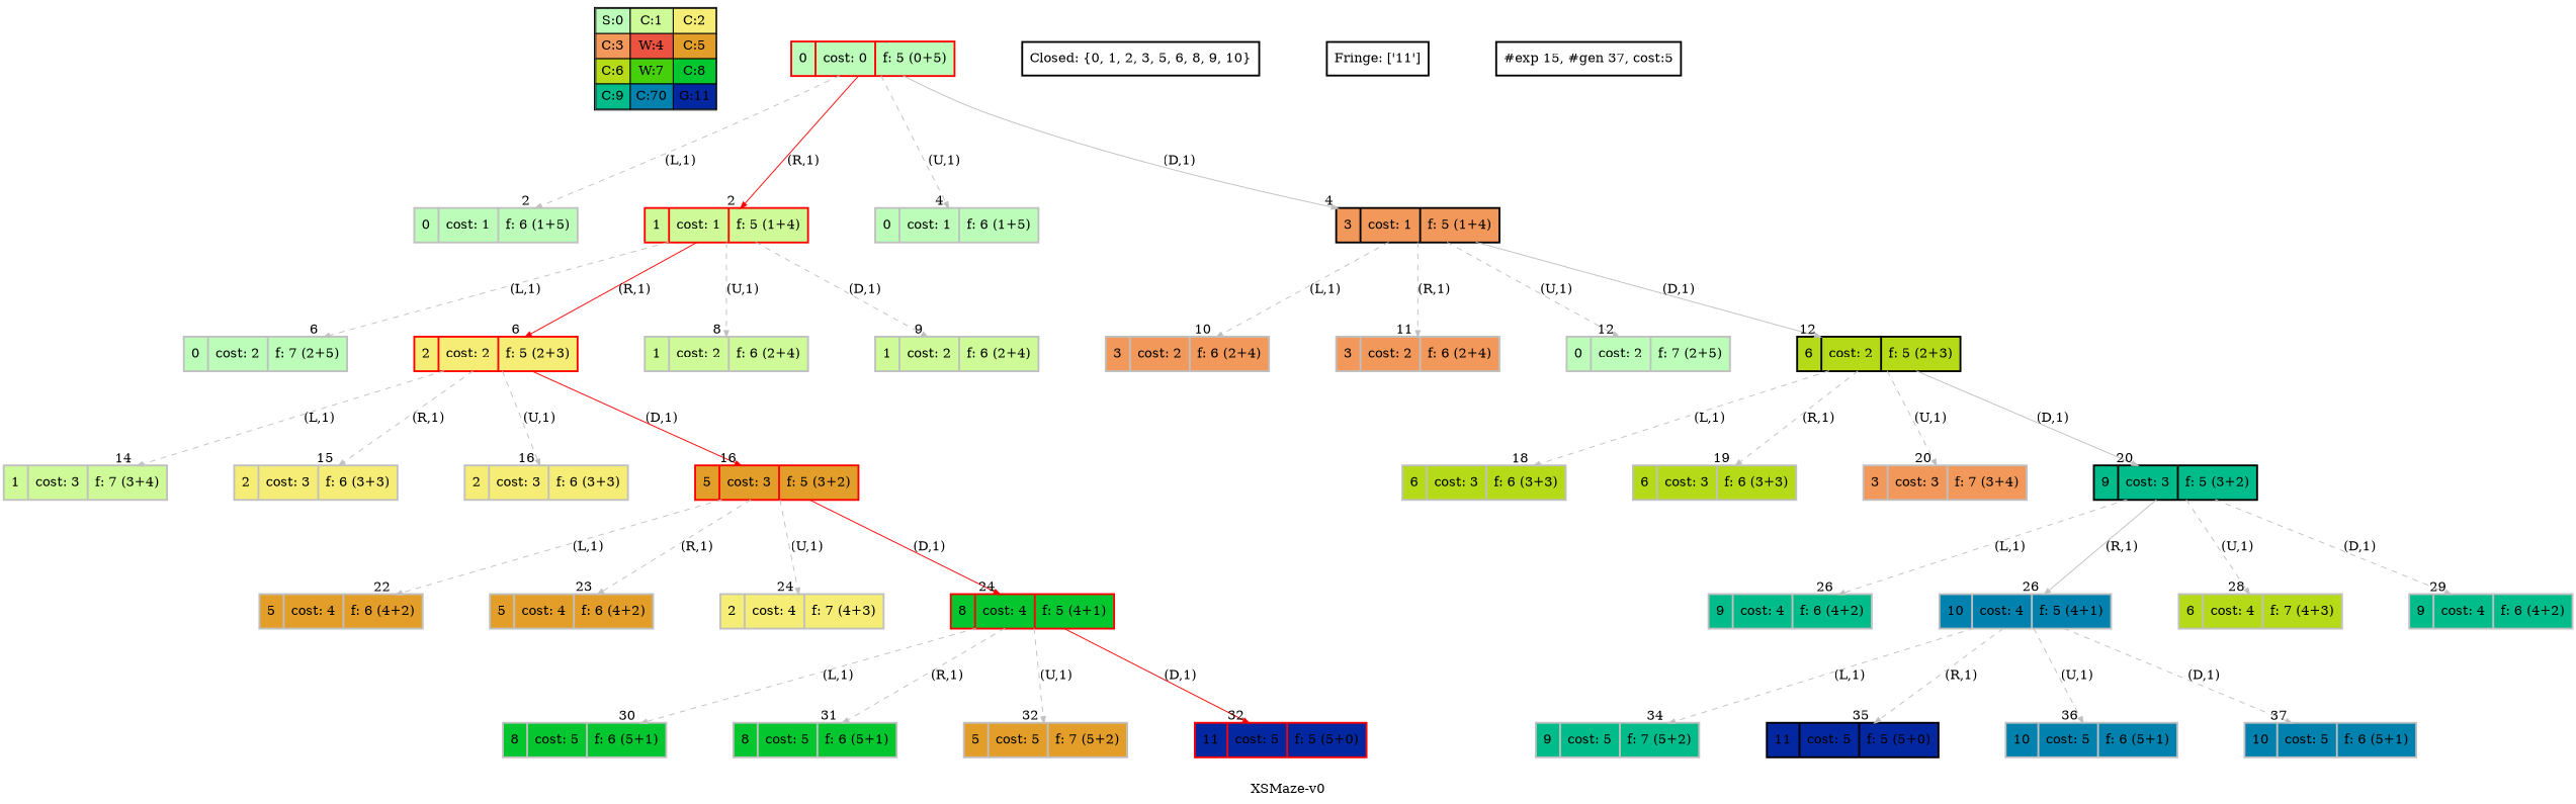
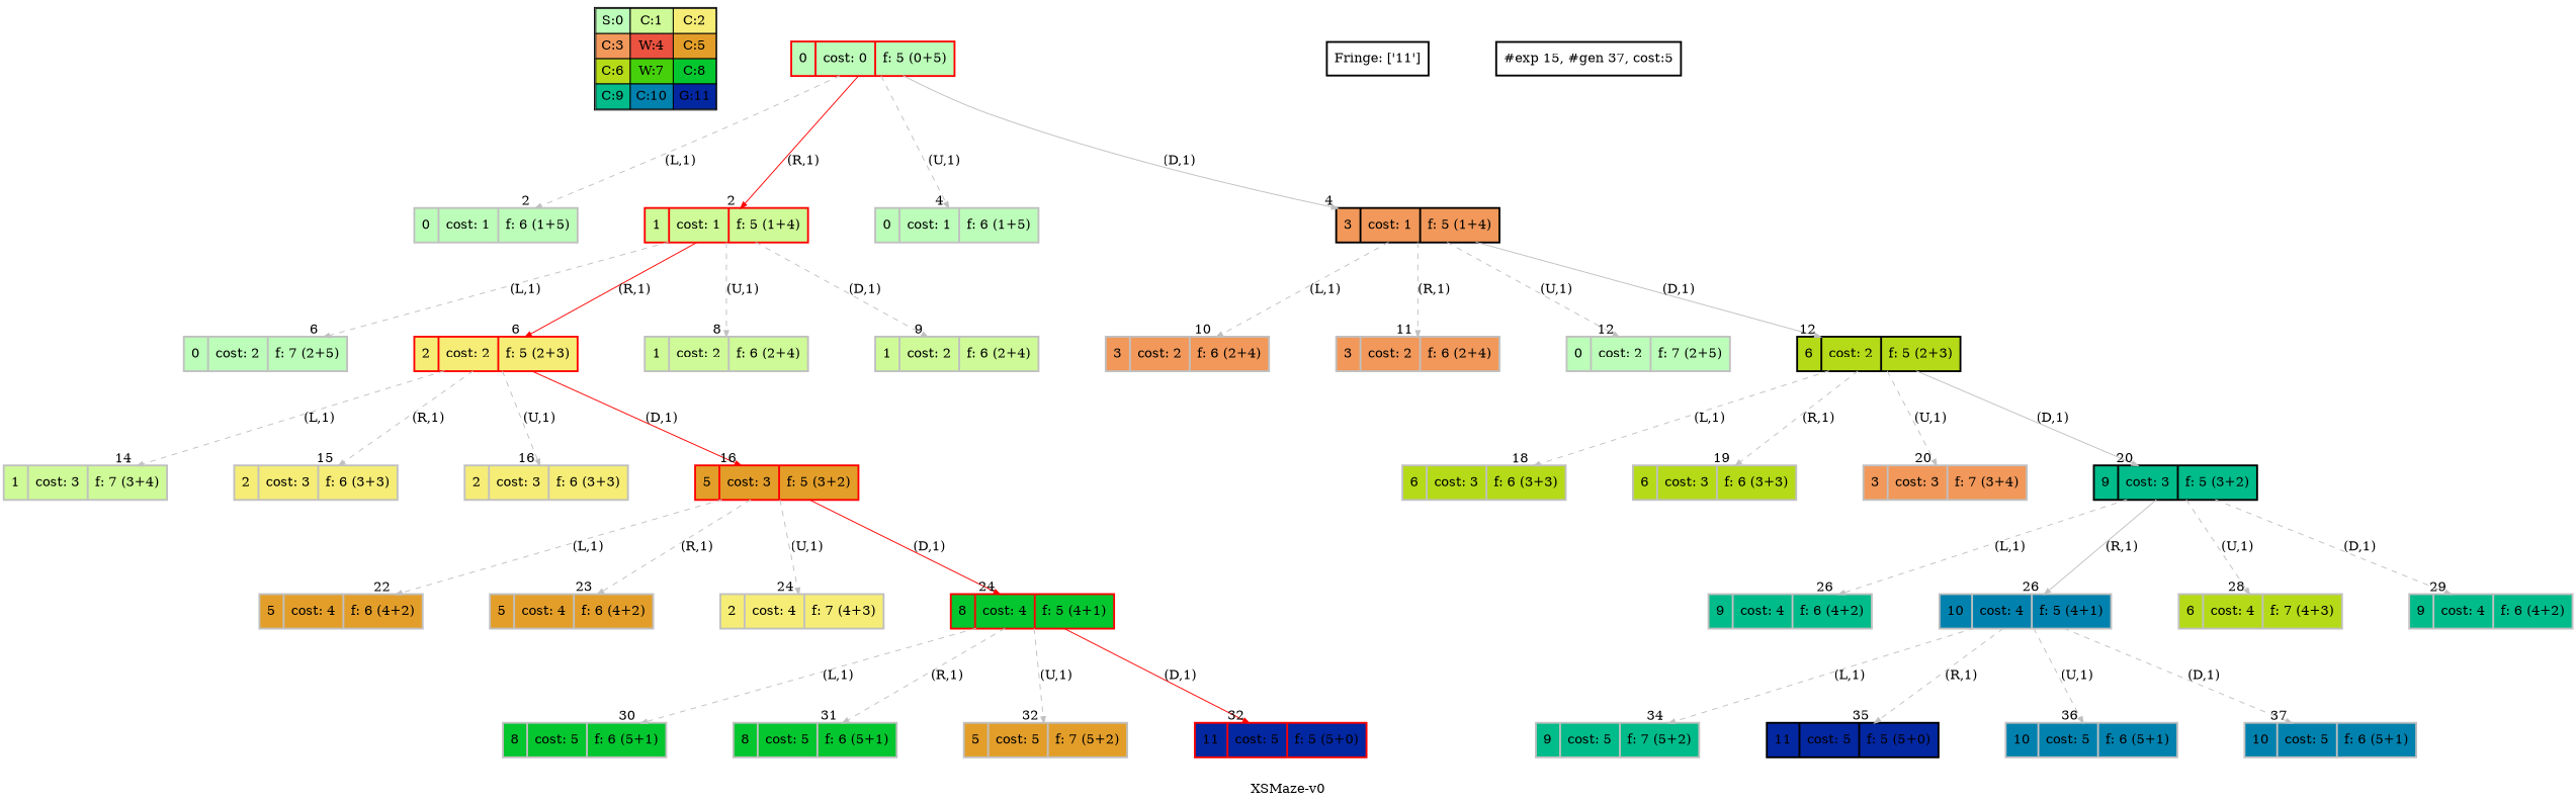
  digraph {
    label="XSMaze-v0"
    nodesep=1
    ranksep=1.2
    node [penwidth=2 shape=record color=grey fillcolor="0.32745098 0.267733   0.99083125 1.        " style=filled]
    edge [arrowsize=0.7 color=grey headlabel=" 2 " style=dashed]
-   n1 [label=<<table border="1" cellpadding="5" cellspacing="0" cellborder="1"><tr><td bgcolor="0.32745098 0.267733   0.99083125 1.        ">S:0</td><td bgcolor="0.24117647 0.39545121 0.97940977 1.        ">C:1</td><td bgcolor="0.15490196 0.51591783 0.96349314 1.        ">C:2</td></tr><tr><td bgcolor="0.06862745 0.62692381 0.94315443 1.        ">C:3</td><td bgcolor="0.01764706 0.72643357 0.91848699 1.        ">W:4</td><td bgcolor="0.10392157 0.81262237 0.88960401 1.        ">C:5</td></tr><tr><td bgcolor="0.19803922 0.88960401 0.8534438  1.        ">C:6</td><td bgcolor="0.28431373 0.94315443 0.81619691 1.        ">W:7</td><td bgcolor="0.37058824 0.97940977 0.77520398 1.        ">C:8</td></tr><tr><td bgcolor="0.45686275 0.99770518 0.73065313 1.        ">C:9</td><td bgcolor="0.54313725 0.99770518 0.68274886 1.        ">C:70</td><td bgcolor="0.62941176 0.97940977 0.63171101 1.        ">G:11</td></tr></table>> shape=plaintext color="" fillcolor="" style=""]
+   n1 [label=<<table border="1" cellpadding="5" cellspacing="0" cellborder="1"><tr><td bgcolor="0.32745098 0.267733   0.99083125 1.        ">S:0</td><td bgcolor="0.24117647 0.39545121 0.97940977 1.        ">C:1</td><td bgcolor="0.15490196 0.51591783 0.96349314 1.        ">C:2</td></tr><tr><td bgcolor="0.06862745 0.62692381 0.94315443 1.        ">C:3</td><td bgcolor="0.01764706 0.72643357 0.91848699 1.        ">W:4</td><td bgcolor="0.10392157 0.81262237 0.88960401 1.        ">C:5</td></tr><tr><td bgcolor="0.19803922 0.88960401 0.8534438  1.        ">C:6</td><td bgcolor="0.28431373 0.94315443 0.81619691 1.        ">W:7</td><td bgcolor="0.37058824 0.97940977 0.77520398 1.        ">C:8</td></tr><tr><td bgcolor="0.45686275 0.99770518 0.73065313 1.        ">C:9</td><td bgcolor="0.54313725 0.99770518 0.68274886 1.        ">C:10</td><td bgcolor="0.62941176 0.97940977 0.63171101 1.        ">G:11</td></tr></table>> shape=plaintext color="" fillcolor="" style=""]
    n2 [color=red label="<f0>0 |<f1> cost: 0 |<f2> f: 5 (0+5)"]
    n3 [label="<f0>0 |<f1> cost: 1 |<f2> f: 6 (1+5)"]
    n4 [color=red fillcolor="0.24117647 0.39545121 0.97940977 1.        " label="<f0>1 |<f1> cost: 1 |<f2> f: 5 (1+4)"]
    n5 [label="<f0>0 |<f1> cost: 1 |<f2> f: 6 (1+5)"]
    n6 [color=black fillcolor="0.06862745 0.62692381 0.94315443 1.        " label="<f0>3 |<f1> cost: 1 |<f2> f: 5 (1+4)"]
    n7 [label="<f0>0 |<f1> cost: 2 |<f2> f: 7 (2+5)"]
    n8 [color=red fillcolor="0.15490196 0.51591783 0.96349314 1.        " label="<f0>2 |<f1> cost: 2 |<f2> f: 5 (2+3)"]
    n9 [fillcolor="0.24117647 0.39545121 0.97940977 1.        " label="<f0>1 |<f1> cost: 2 |<f2> f: 6 (2+4)"]
    n10 [fillcolor="0.24117647 0.39545121 0.97940977 1.        " label="<f0>1 |<f1> cost: 2 |<f2> f: 6 (2+4)"]
    n11 [fillcolor="0.06862745 0.62692381 0.94315443 1.        " label="<f0>3 |<f1> cost: 2 |<f2> f: 6 (2+4)"]
    n12 [fillcolor="0.06862745 0.62692381 0.94315443 1.        " label="<f0>3 |<f1> cost: 2 |<f2> f: 6 (2+4)"]
    n13 [label="<f0>0 |<f1> cost: 2 |<f2> f: 7 (2+5)"]
    n14 [color=black fillcolor="0.19803922 0.88960401 0.8534438  1.        " label="<f0>6 |<f1> cost: 2 |<f2> f: 5 (2+3)"]
-   n15 [label="Closed: {0, 1, 2, 3, 5, 6, 8, 9, 10}" shape=box color="" fillcolor="" style=""]
    n16 [label="Fringe: ['11']" shape=box color="" fillcolor="" style=""]
    n17 [fillcolor="0.24117647 0.39545121 0.97940977 1.        " label="<f0>1 |<f1> cost: 3 |<f2> f: 7 (3+4)"]
    n18 [fillcolor="0.15490196 0.51591783 0.96349314 1.        " label="<f0>2 |<f1> cost: 3 |<f2> f: 6 (3+3)"]
    n19 [fillcolor="0.15490196 0.51591783 0.96349314 1.        " label="<f0>2 |<f1> cost: 3 |<f2> f: 6 (3+3)"]
    n20 [color=red fillcolor="0.10392157 0.81262237 0.88960401 1.        " label="<f0>5 |<f1> cost: 3 |<f2> f: 5 (3+2)"]
    n21 [fillcolor="0.19803922 0.88960401 0.8534438  1.        " label="<f0>6 |<f1> cost: 3 |<f2> f: 6 (3+3)"]
    n22 [fillcolor="0.19803922 0.88960401 0.8534438  1.        " label="<f0>6 |<f1> cost: 3 |<f2> f: 6 (3+3)"]
    n23 [fillcolor="0.06862745 0.62692381 0.94315443 1.        " label="<f0>3 |<f1> cost: 3 |<f2> f: 7 (3+4)"]
    n24 [color=black fillcolor="0.45686275 0.99770518 0.73065313 1.        " label="<f0>9 |<f1> cost: 3 |<f2> f: 5 (3+2)"]
    n25 [fillcolor="0.10392157 0.81262237 0.88960401 1.        " label="<f0>5 |<f1> cost: 4 |<f2> f: 6 (4+2)"]
    n26 [fillcolor="0.10392157 0.81262237 0.88960401 1.        " label="<f0>5 |<f1> cost: 4 |<f2> f: 6 (4+2)"]
    n27 [fillcolor="0.15490196 0.51591783 0.96349314 1.        " label="<f0>2 |<f1> cost: 4 |<f2> f: 7 (4+3)"]
    n28 [color=red fillcolor="0.37058824 0.97940977 0.77520398 1.        " label="<f0>8 |<f1> cost: 4 |<f2> f: 5 (4+1)"]
    n29 [fillcolor="0.45686275 0.99770518 0.73065313 1.        " label="<f0>9 |<f1> cost: 4 |<f2> f: 6 (4+2)"]
    n30 [fillcolor="0.54313725 0.99770518 0.68274886 1.        " label="<f0>10 |<f1> cost: 4 |<f2> f: 5 (4+1)"]
    n31 [fillcolor="0.19803922 0.88960401 0.8534438  1.        " label="<f0>6 |<f1> cost: 4 |<f2> f: 7 (4+3)"]
    n32 [fillcolor="0.45686275 0.99770518 0.73065313 1.        " label="<f0>9 |<f1> cost: 4 |<f2> f: 6 (4+2)"]
    n33 [fillcolor="0.37058824 0.97940977 0.77520398 1.        " label="<f0>8 |<f1> cost: 5 |<f2> f: 6 (5+1)"]
    n34 [fillcolor="0.37058824 0.97940977 0.77520398 1.        " label="<f0>8 |<f1> cost: 5 |<f2> f: 6 (5+1)"]
    n35 [fillcolor="0.10392157 0.81262237 0.88960401 1.        " label="<f0>5 |<f1> cost: 5 |<f2> f: 7 (5+2)"]
    n36 [color=red fillcolor="0.62941176 0.97940977 0.63171101 1.        " label="<f0>11 |<f1> cost: 5 |<f2> f: 5 (5+0)"]
    n37 [fillcolor="0.45686275 0.99770518 0.73065313 1.        " label="<f0>9 |<f1> cost: 5 |<f2> f: 7 (5+2)"]
    n38 [color=black fillcolor="0.62941176 0.97940977 0.63171101 1.        " label="<f0>11 |<f1> cost: 5 |<f2> f: 5 (5+0)"]
    n39 [fillcolor="0.54313725 0.99770518 0.68274886 1.        " label="<f0>10 |<f1> cost: 5 |<f2> f: 6 (5+1)"]
    n40 [fillcolor="0.54313725 0.99770518 0.68274886 1.        " label="<f0>10 |<f1> cost: 5 |<f2> f: 6 (5+1)"]
    n41 [label="#exp 15, #gen 37, cost:5" shape=box color="" fillcolor="" style=""]
    subgraph sub_1 {
      label=Map
      n1
    }
    n2 -> n3 [label="(L,1)"]
    n2 -> n4 [color=red label="(R,1)" style=""]
    n2 -> n5 [headlabel=" 4 " label="(U,1)"]
    n2 -> n6 [headlabel=" 4 " label="(D,1)" style=""]
    n4 -> n7 [headlabel=" 6 " label="(L,1)"]
    n4 -> n8 [color=red headlabel=" 6 " label="(R,1)" style=""]
    n4 -> n9 [headlabel=" 8 " label="(U,1)"]
    n4 -> n10 [headlabel=" 9 " label="(D,1)"]
    n6 -> n11 [headlabel=" 10 " label="(L,1)"]
    n6 -> n12 [headlabel=" 11 " label="(R,1)"]
    n6 -> n13 [headlabel=" 12 " label="(U,1)"]
    n6 -> n14 [headlabel=" 12 " label="(D,1)" style=""]
    n8 -> n17 [headlabel=" 14 " label="(L,1)"]
    n8 -> n18 [headlabel=" 15 " label="(R,1)"]
    n8 -> n19 [headlabel=" 16 " label="(U,1)"]
    n8 -> n20 [color=red headlabel=" 16 " label="(D,1)" style=""]
    n14 -> n21 [headlabel=" 18 " label="(L,1)"]
    n14 -> n22 [headlabel=" 19 " label="(R,1)"]
    n14 -> n23 [headlabel=" 20 " label="(U,1)"]
    n14 -> n24 [headlabel=" 20 " label="(D,1)" style=""]
    n20 -> n25 [headlabel=" 22 " label="(L,1)"]
    n20 -> n26 [headlabel=" 23 " label="(R,1)"]
    n20 -> n27 [headlabel=" 24 " label="(U,1)"]
    n20 -> n28 [color=red headlabel=" 24 " label="(D,1)" style=""]
    n24 -> n29 [headlabel=" 26 " label="(L,1)"]
    n24 -> n30 [headlabel=" 26 " label="(R,1)" style=""]
    n24 -> n31 [headlabel=" 28 " label="(U,1)"]
    n24 -> n32 [headlabel=" 29 " label="(D,1)"]
    n28 -> n33 [headlabel=" 30 " label="(L,1)"]
    n28 -> n34 [headlabel=" 31 " label="(R,1)"]
    n28 -> n35 [headlabel=" 32 " label="(U,1)"]
    n28 -> n36 [color=red headlabel=" 32 " label="(D,1)" style=""]
    n30 -> n37 [headlabel=" 34 " label="(L,1)"]
    n30 -> n38 [headlabel=" 35 " label="(R,1)"]
    n30 -> n39 [headlabel=" 36 " label="(U,1)"]
    n30 -> n40 [headlabel=" 37 " label="(D,1)"]
  }
